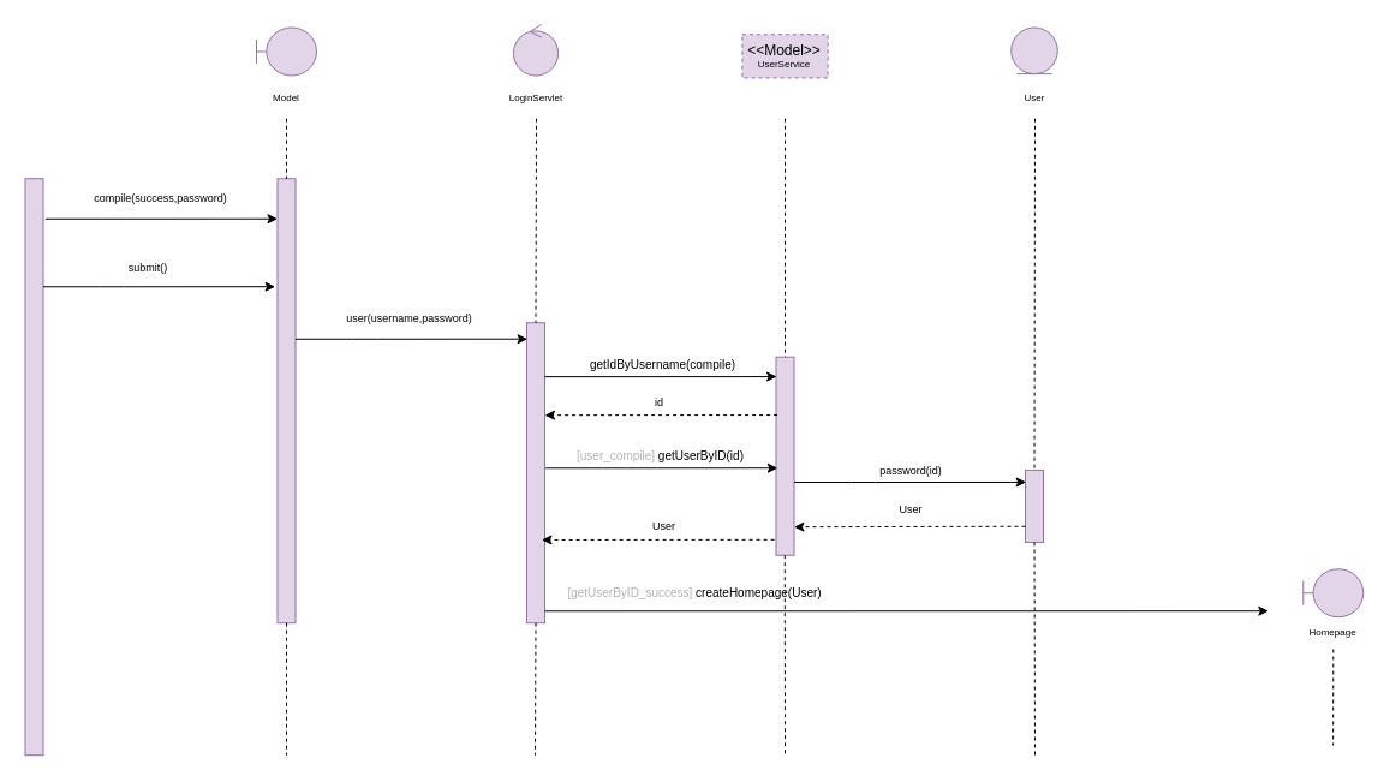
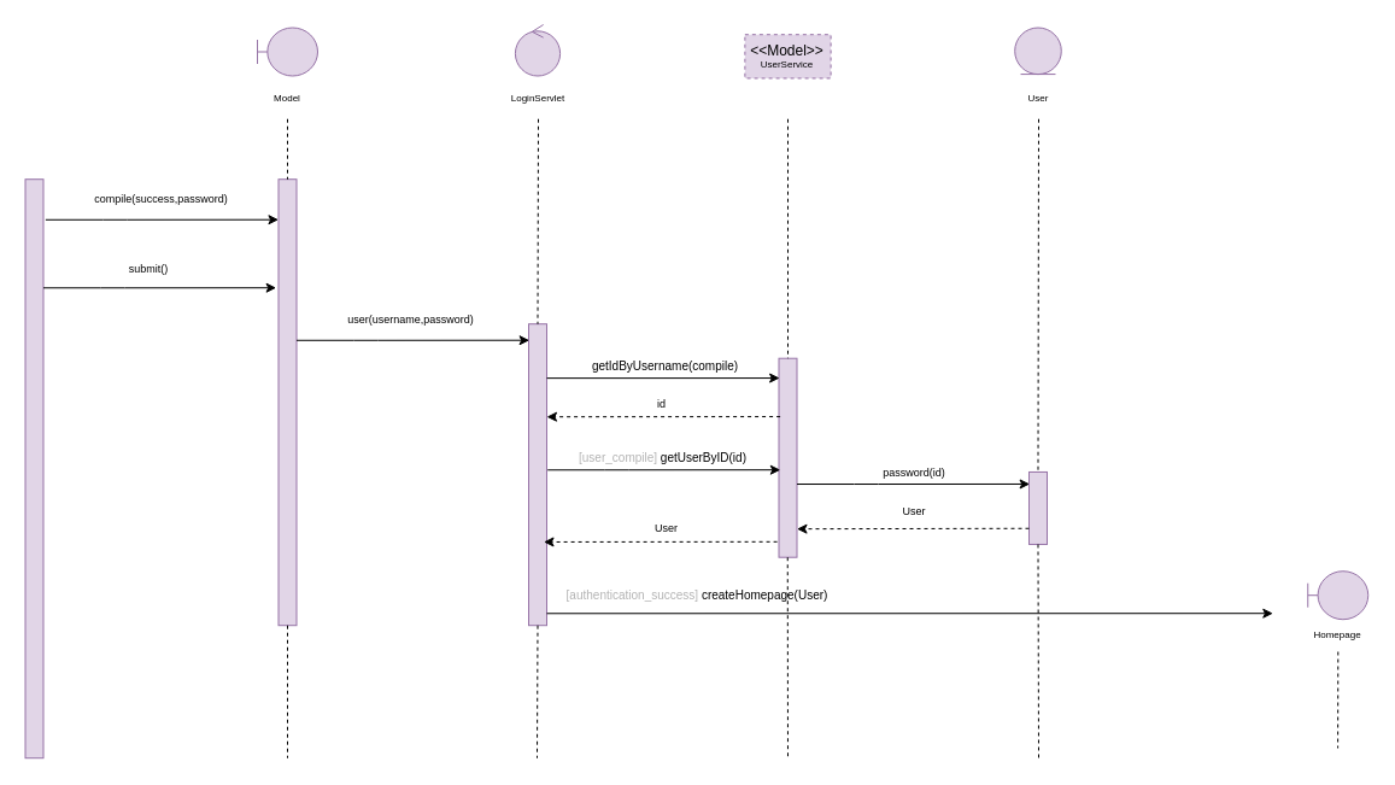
  <mxCell id="0" />
  <mxCell id="1" parent="0" />
  <mxCell id="2" value="" style="rounded=0;whiteSpace=wrap;html=1;fillColor=#e1d5e7;strokeColor=#9673a6;" vertex="1" parent="1"><mxGeometry x="20.5" y="148.21" width="15" height="480" as="geometry" /></mxCell>
  <mxCell id="3" value="" style="rounded=0;whiteSpace=wrap;html=1;fillColor=#e1d5e7;strokeColor=#9673a6;" vertex="1" parent="1"><mxGeometry x="230.5" y="148.21" width="15" height="370" as="geometry" /></mxCell>
  <mxCell id="4" value="" style="endArrow=none;dashed=1;html=1;rounded=0;fontSize=8;entryX=0.5;entryY=0;entryDx=0;entryDy=0;exitX=0.5;exitY=1;exitDx=0;exitDy=0;" edge="1" parent="1" target="3"><mxGeometry width="50" height="50" relative="1" as="geometry"><mxPoint x="238" y="98.21" as="sourcePoint" /><mxPoint x="260.5" y="158.21" as="targetPoint" /></mxGeometry></mxCell>
  <mxCell id="5" value="&lt;div&gt;Model&lt;br&gt;&lt;/div&gt;" style="text;html=1;strokeColor=none;fillColor=none;align=center;verticalAlign=middle;whiteSpace=wrap;rounded=0;fontSize=8;" vertex="1" parent="1"><mxGeometry x="223" y="73.21" width="30" height="15" as="geometry" /></mxCell>
  <mxCell id="6" value="submit()" style="text;html=1;strokeColor=none;fillColor=none;align=center;verticalAlign=middle;whiteSpace=wrap;rounded=0;fontSize=9;" vertex="1" parent="1"><mxGeometry x="63" y="213.21" width="120" height="20" as="geometry" /></mxCell>
  <mxCell id="7" value="LoginServlet" style="text;html=1;strokeColor=none;fillColor=none;align=center;verticalAlign=middle;whiteSpace=wrap;rounded=0;fontSize=8;" vertex="1" parent="1"><mxGeometry x="430.5" y="73.21" width="30" height="15" as="geometry" /></mxCell>
  <mxCell id="8" value="" style="rounded=0;whiteSpace=wrap;html=1;fillColor=#e1d5e7;strokeColor=#9673a6;" vertex="1" parent="1"><mxGeometry x="438" y="268.21" width="15" height="250" as="geometry" /></mxCell>
  <mxCell id="9" value="" style="endArrow=none;dashed=1;html=1;rounded=0;fontSize=8;entryX=0.5;entryY=0;entryDx=0;entryDy=0;" edge="1" parent="1" target="8"><mxGeometry width="50" height="50" relative="1" as="geometry"><mxPoint x="446" y="98.21" as="sourcePoint" /><mxPoint x="490.5" y="171.71" as="targetPoint" /></mxGeometry></mxCell>
  <mxCell id="10" value="&lt;font color=&quot;#B3B3B3&quot;&gt;[user_compile]&lt;/font&gt; getUserByID(id)" style="text;html=1;strokeColor=none;fillColor=none;align=center;verticalAlign=middle;whiteSpace=wrap;rounded=0;fontSize=10;" vertex="1" parent="1"><mxGeometry x="452.75" y="369.21" width="192.5" height="20" as="geometry" /></mxCell>
  <mxCell id="11" value="" style="rounded=0;whiteSpace=wrap;html=1;fillColor=#e1d5e7;strokeColor=#9673a6;" vertex="1" parent="1"><mxGeometry x="645.5" y="296.71" width="15" height="165" as="geometry" /></mxCell>
  <mxCell id="12" value="" style="endArrow=none;dashed=1;html=1;rounded=0;fontSize=8;entryX=0.5;entryY=0;entryDx=0;entryDy=0;" edge="1" parent="1" target="11"><mxGeometry width="50" height="50" relative="1" as="geometry"><mxPoint x="653" y="98.21" as="sourcePoint" /><mxPoint x="675.5" y="196.71" as="targetPoint" /></mxGeometry></mxCell>
  <mxCell id="13" value="password(id)" style="text;html=1;strokeColor=none;fillColor=none;align=center;verticalAlign=middle;whiteSpace=wrap;rounded=0;fontSize=9;" vertex="1" parent="1"><mxGeometry x="663" y="381.96" width="190" height="20" as="geometry" /></mxCell>
  <mxCell id="14" value="" style="rounded=0;whiteSpace=wrap;html=1;fillColor=#e1d5e7;strokeColor=#9673a6;" vertex="1" parent="1"><mxGeometry x="853" y="390.96" width="15" height="60" as="geometry" /></mxCell>
  <mxCell id="15" value="" style="endArrow=none;dashed=1;html=1;rounded=0;fontSize=8;entryX=0.5;entryY=0;entryDx=0;entryDy=0;" edge="1" parent="1" target="14"><mxGeometry width="50" height="50" relative="1" as="geometry"><mxPoint x="861" y="98.21" as="sourcePoint" /><mxPoint x="787.66" y="289.46" as="targetPoint" /></mxGeometry></mxCell>
  <mxCell id="16" value="User" style="text;html=1;strokeColor=none;fillColor=none;align=center;verticalAlign=middle;whiteSpace=wrap;rounded=0;fontSize=9;" vertex="1" parent="1"><mxGeometry x="698" y="421.21" width="120" height="5" as="geometry" /></mxCell>
  <mxCell id="17" value="" style="endArrow=classic;html=1;rounded=0;dashed=1;fontSize=7;entryX=1;entryY=0.333;entryDx=0;entryDy=0;entryPerimeter=0;" edge="1" parent="1"><mxGeometry width="50" height="50" relative="1" as="geometry"><mxPoint x="853" y="437.75" as="sourcePoint" /><mxPoint x="660.5" y="438.17" as="targetPoint" /></mxGeometry></mxCell>
  <mxCell id="18" value="" style="endArrow=none;dashed=1;html=1;rounded=0;fontSize=8;exitX=0.5;exitY=1;exitDx=0;exitDy=0;" edge="1" parent="1" source="14"><mxGeometry width="50" height="50" relative="1" as="geometry"><mxPoint x="787.99" y="504.46" as="sourcePoint" /><mxPoint x="861" y="628.21" as="targetPoint" /></mxGeometry></mxCell>
  <mxCell id="19" value="" style="endArrow=none;dashed=1;html=1;rounded=0;fontSize=8;exitX=0.5;exitY=1;exitDx=0;exitDy=0;" edge="1" parent="1" source="3"><mxGeometry width="50" height="50" relative="1" as="geometry"><mxPoint x="238" y="528.21" as="sourcePoint" /><mxPoint x="238" y="628.21" as="targetPoint" /><Array as="points" /></mxGeometry></mxCell>
  <mxCell id="20" value="User" style="text;html=1;strokeColor=none;fillColor=none;align=center;verticalAlign=middle;whiteSpace=wrap;rounded=0;fontSize=8;" vertex="1" parent="1"><mxGeometry x="845.5" y="73.21" width="30" height="15" as="geometry" /></mxCell>
  <mxCell id="21" value="" style="endArrow=classic;html=1;rounded=0;exitX=1;exitY=0;exitDx=0;exitDy=0;entryX=-0.125;entryY=0.121;entryDx=0;entryDy=0;entryPerimeter=0;" edge="1" parent="1"><mxGeometry width="50" height="50" relative="1" as="geometry"><mxPoint x="35.5" y="238.28" as="sourcePoint" /><mxPoint x="228.625" y="238.21" as="targetPoint" /><Array as="points"><mxPoint x="83" y="238.28" /><mxPoint x="103" y="238.28" /></Array></mxGeometry></mxCell>
  <mxCell id="22" value="" style="endArrow=classic;html=1;rounded=0;exitX=1;exitY=0;exitDx=0;exitDy=0;entryX=-0.125;entryY=0.121;entryDx=0;entryDy=0;entryPerimeter=0;" edge="1" parent="1"><mxGeometry width="50" height="50" relative="1" as="geometry"><mxPoint x="245.5" y="281.78" as="sourcePoint" /><mxPoint x="438.625" y="281.71" as="targetPoint" /><Array as="points"><mxPoint x="293" y="281.78" /><mxPoint x="313" y="281.78" /></Array></mxGeometry></mxCell>
  <mxCell id="23" value="&lt;div style=&quot;font-size: 9px&quot;&gt;&lt;font style=&quot;font-size: 9px&quot;&gt;user(username,password)&lt;/font&gt;&lt;/div&gt;" style="text;html=1;strokeColor=none;fillColor=none;align=center;verticalAlign=middle;whiteSpace=wrap;rounded=0;fontSize=9;" vertex="1" parent="1"><mxGeometry x="243" y="248.21" width="195" height="33.5" as="geometry" /></mxCell>
  <mxCell id="24" value="" style="endArrow=classic;html=1;rounded=0;exitX=1;exitY=0;exitDx=0;exitDy=0;entryX=-0.125;entryY=0.121;entryDx=0;entryDy=0;entryPerimeter=0;" edge="1" parent="1"><mxGeometry width="50" height="50" relative="1" as="geometry"><mxPoint x="37.38" y="181.78" as="sourcePoint" /><mxPoint x="230.505" y="181.71" as="targetPoint" /><Array as="points"><mxPoint x="84.88" y="181.78" /><mxPoint x="104.88" y="181.78" /></Array></mxGeometry></mxCell>
  <mxCell id="25" value="" style="endArrow=classic;html=1;rounded=0;exitX=1;exitY=0;exitDx=0;exitDy=0;entryX=-0.125;entryY=0.121;entryDx=0;entryDy=0;entryPerimeter=0;" edge="1" parent="1"><mxGeometry width="50" height="50" relative="1" as="geometry"><mxPoint x="453" y="313.14" as="sourcePoint" /><mxPoint x="646.125" y="313.07" as="targetPoint" /><Array as="points"><mxPoint x="500.5" y="313.14" /><mxPoint x="520.5" y="313.14" /></Array></mxGeometry></mxCell>
  <mxCell id="26" value="&lt;div style=&quot;font-size: 9px&quot;&gt;&lt;font style=&quot;font-size: 9px&quot;&gt;compile(success,password)&lt;/font&gt;&lt;/div&gt;" style="text;html=1;strokeColor=none;fillColor=none;align=center;verticalAlign=middle;whiteSpace=wrap;rounded=0;fontSize=9;" vertex="1" parent="1"><mxGeometry x="35.5" y="148.21" width="195" height="33.5" as="geometry" /></mxCell>
  <mxCell id="27" value="User" style="text;html=1;strokeColor=none;fillColor=none;align=center;verticalAlign=middle;whiteSpace=wrap;rounded=0;fontSize=9;" vertex="1" parent="1"><mxGeometry x="455.25" y="421.21" width="195" height="33.5" as="geometry" /></mxCell>
  <mxCell id="28" value="" style="endArrow=classic;html=1;rounded=0;dashed=1;fontSize=7;exitX=0.073;exitY=0.293;exitDx=0;exitDy=0;exitPerimeter=0;" edge="1" parent="1" source="11"><mxGeometry width="50" height="50" relative="1" as="geometry"><mxPoint x="642.505" y="344.81" as="sourcePoint" /><mxPoint x="453" y="345.21" as="targetPoint" /></mxGeometry></mxCell>
  <mxCell id="29" value="id" style="text;html=1;strokeColor=none;fillColor=none;align=center;verticalAlign=middle;whiteSpace=wrap;rounded=0;fontSize=9;" vertex="1" parent="1"><mxGeometry x="450.5" y="328.21" width="195" height="13.5" as="geometry" /></mxCell>
  <mxCell id="30" value="" style="endArrow=classic;html=1;rounded=0;dashed=1;fontSize=7;exitX=0.073;exitY=0.293;exitDx=0;exitDy=0;exitPerimeter=0;" edge="1" parent="1"><mxGeometry width="50" height="50" relative="1" as="geometry"><mxPoint x="644.095" y="448.815" as="sourcePoint" /><mxPoint x="450.5" y="448.97" as="targetPoint" /></mxGeometry></mxCell>
  <mxCell id="31" value="getIdByUsername(compile)" style="text;html=1;strokeColor=none;fillColor=none;align=center;verticalAlign=middle;whiteSpace=wrap;rounded=0;fontSize=10;" vertex="1" parent="1"><mxGeometry x="455.25" y="298.21" width="192.5" height="10" as="geometry" /></mxCell>
  <mxCell id="32" value="" style="endArrow=classic;html=1;rounded=0;exitX=1;exitY=0;exitDx=0;exitDy=0;entryX=-0.125;entryY=0.121;entryDx=0;entryDy=0;entryPerimeter=0;" edge="1" parent="1"><mxGeometry width="50" height="50" relative="1" as="geometry"><mxPoint x="453.69" y="389.28" as="sourcePoint" /><mxPoint x="646.815" y="389.21" as="targetPoint" /><Array as="points"><mxPoint x="501.19" y="389.28" /><mxPoint x="521.19" y="389.28" /></Array></mxGeometry></mxCell>
  <mxCell id="33" value="" style="endArrow=classic;html=1;rounded=0;exitX=1;exitY=0;exitDx=0;exitDy=0;entryX=-0.125;entryY=0.121;entryDx=0;entryDy=0;entryPerimeter=0;" edge="1" parent="1"><mxGeometry width="50" height="50" relative="1" as="geometry"><mxPoint x="660.5" y="401.03" as="sourcePoint" /><mxPoint x="853.625" y="400.96" as="targetPoint" /><Array as="points"><mxPoint x="708" y="401.03" /><mxPoint x="728" y="401.03" /></Array></mxGeometry></mxCell>
- <mxCell id="34" value="&lt;div&gt;&lt;font color=&quot;#B3B3B3&quot;&gt;[getUserByID_success] &lt;/font&gt;createHomepage(User)&lt;/div&gt;" style="text;html=1;strokeColor=none;fillColor=none;align=center;verticalAlign=middle;whiteSpace=wrap;rounded=0;fontSize=10;" vertex="1" parent="1"><mxGeometry x="452.75" y="483.21" width="250.25" height="20" as="geometry" /></mxCell>
+ <mxCell id="34" value="&lt;div&gt;&lt;font color=&quot;#B3B3B3&quot;&gt;[authentication_success] &lt;/font&gt;createHomepage(User)&lt;/div&gt;" style="text;html=1;strokeColor=none;fillColor=none;align=center;verticalAlign=middle;whiteSpace=wrap;rounded=0;fontSize=10;" vertex="1" parent="1"><mxGeometry x="452.75" y="483.21" width="250.25" height="20" as="geometry" /></mxCell>
  <mxCell id="35" value="" style="endArrow=classic;html=1;rounded=0;exitX=1;exitY=0;exitDx=0;exitDy=0;" edge="1" parent="1"><mxGeometry width="50" height="50" relative="1" as="geometry"><mxPoint x="453" y="508.28" as="sourcePoint" /><mxPoint x="1055.31" y="508.21" as="targetPoint" /><Array as="points"><mxPoint x="500.5" y="508.28" /><mxPoint x="520.5" y="508.28" /></Array></mxGeometry></mxCell>
  <mxCell id="36" value="" style="endArrow=none;dashed=1;html=1;rounded=0;fontSize=8;exitX=0.5;exitY=1;exitDx=0;exitDy=0;" edge="1" parent="1"><mxGeometry width="50" height="50" relative="1" as="geometry"><mxPoint x="652.75" y="461.71" as="sourcePoint" /><mxPoint x="653" y="628.21" as="targetPoint" /></mxGeometry></mxCell>
  <mxCell id="37" value="" style="endArrow=none;dashed=1;html=1;rounded=0;fontSize=8;exitX=0.5;exitY=1;exitDx=0;exitDy=0;" edge="1" parent="1" source="8"><mxGeometry width="50" height="50" relative="1" as="geometry"><mxPoint x="445" y="528.21" as="sourcePoint" /><mxPoint x="445" y="628.21" as="targetPoint" /></mxGeometry></mxCell>
  <mxCell id="38" value="" style="endArrow=none;dashed=1;html=1;rounded=0;fontSize=8;" edge="1" parent="1"><mxGeometry width="50" height="50" relative="1" as="geometry"><mxPoint x="1109.32" y="540" as="sourcePoint" /><mxPoint x="1109.11" y="620" as="targetPoint" /></mxGeometry></mxCell>
  <mxCell id="39" value="&lt;div&gt;Homepage&lt;/div&gt;" style="text;html=1;strokeColor=none;fillColor=none;align=center;verticalAlign=middle;whiteSpace=wrap;rounded=0;fontSize=8;" vertex="1" parent="1"><mxGeometry x="1094.25" y="518.21" width="30" height="15" as="geometry" /></mxCell>
  <mxCell id="40" value="" style="shape=umlBoundary;whiteSpace=wrap;html=1;fillColor=#e1d5e7;strokeColor=#9673a6;" vertex="1" parent="1"><mxGeometry x="213" y="22.5" width="50" height="40" as="geometry" /></mxCell>
  <mxCell id="41" value="" style="ellipse;shape=umlControl;whiteSpace=wrap;html=1;fillColor=#e1d5e7;strokeColor=#9673a6;" vertex="1" parent="1"><mxGeometry x="426.91" y="20" width="37.19" height="42.5" as="geometry" /></mxCell>
  <mxCell id="42" value="&lt;div&gt;&amp;lt;&amp;lt;Model&amp;gt;&amp;gt;&lt;/div&gt;&lt;div style=&quot;font-size: 8px&quot;&gt;UserService&lt;br&gt;&lt;/div&gt;" style="rounded=0;whiteSpace=wrap;html=1;fillColor=#e1d5e7;strokeColor=#9673a6;dashed=1;" vertex="1" parent="1"><mxGeometry x="617.37" y="28.21" width="71.25" height="36.25" as="geometry" /></mxCell>
  <mxCell id="43" value="" style="ellipse;shape=umlEntity;whiteSpace=wrap;html=1;fontSize=8;fillColor=#e1d5e7;strokeColor=#9673a6;" vertex="1" parent="1"><mxGeometry x="841.21" y="22.5" width="38.59" height="38.59" as="geometry" /></mxCell>
  <mxCell id="44" value="" style="shape=umlBoundary;whiteSpace=wrap;html=1;fillColor=#e1d5e7;strokeColor=#9673a6;" vertex="1" parent="1"><mxGeometry x="1084.25" y="473.21" width="50" height="40" as="geometry" /></mxCell>
